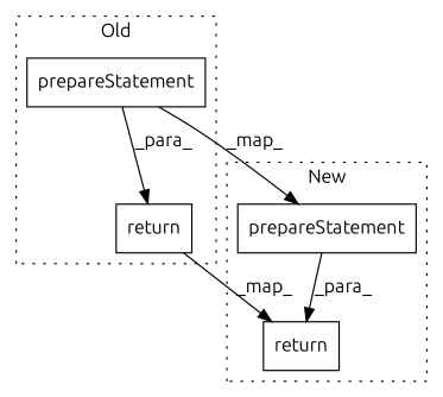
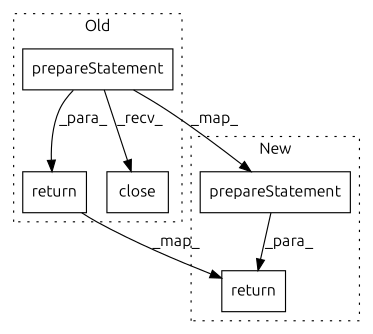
  digraph {
    fontname=Ubuntu
    node [a=32 l=7 shape=box fontname=Ubuntu]
    edge [fontname=Ubuntu]
    n1 [a=41 label=return s=2974]
    n2 [l="17,1" label=prepareStatement s="2593,2638"]
+   n3 [label=close s=2957]
    n4 [a=41 label=return s=3499]
    n5 [l="17,1" label=prepareStatement s="2973,3018"]
    subgraph cluster_1 {
      label=Old
      style=dotted
      n1
      n2
+     n3
    }
    subgraph cluster_2 {
      label=New
      style=dotted
      n4
      n5
    }
    n1 -> n4 [label=_map_]
    n2 -> n1 [label=_para_]
+   n2 -> n3 [label=_recv_]
    n2 -> n5 [label=_map_]
    n5 -> n4 [label=_para_]
  }
